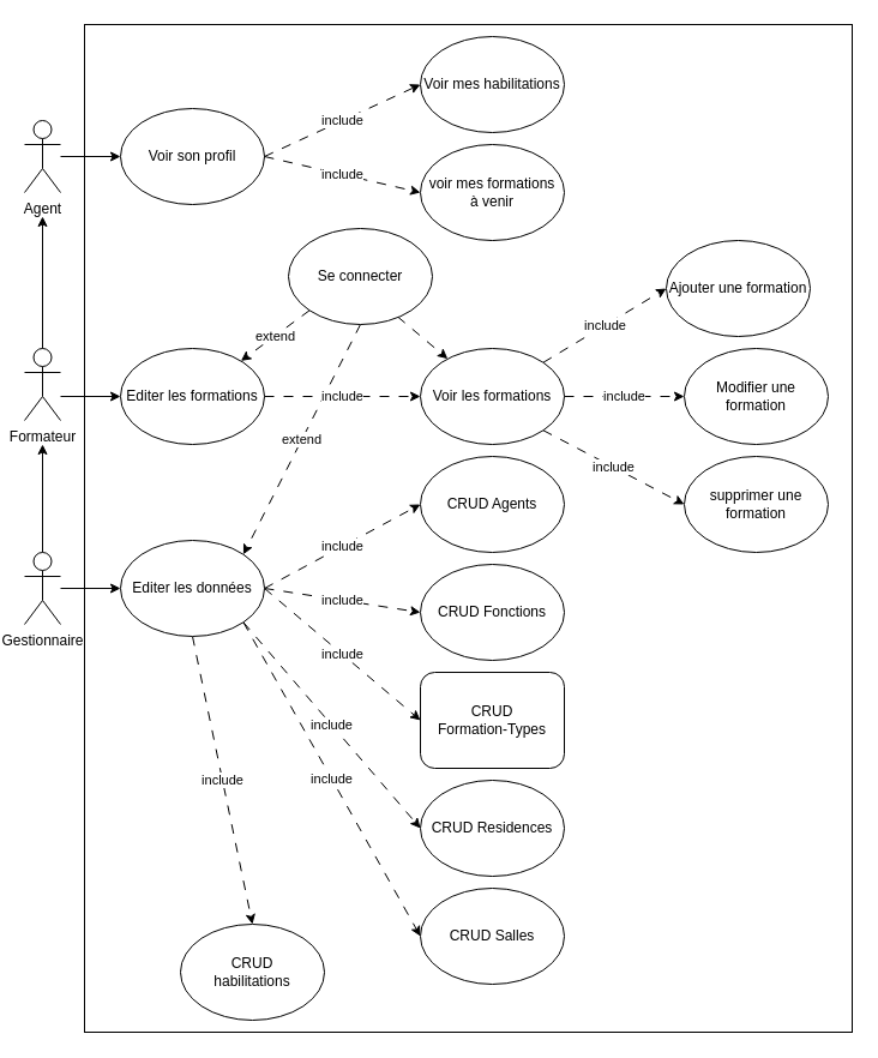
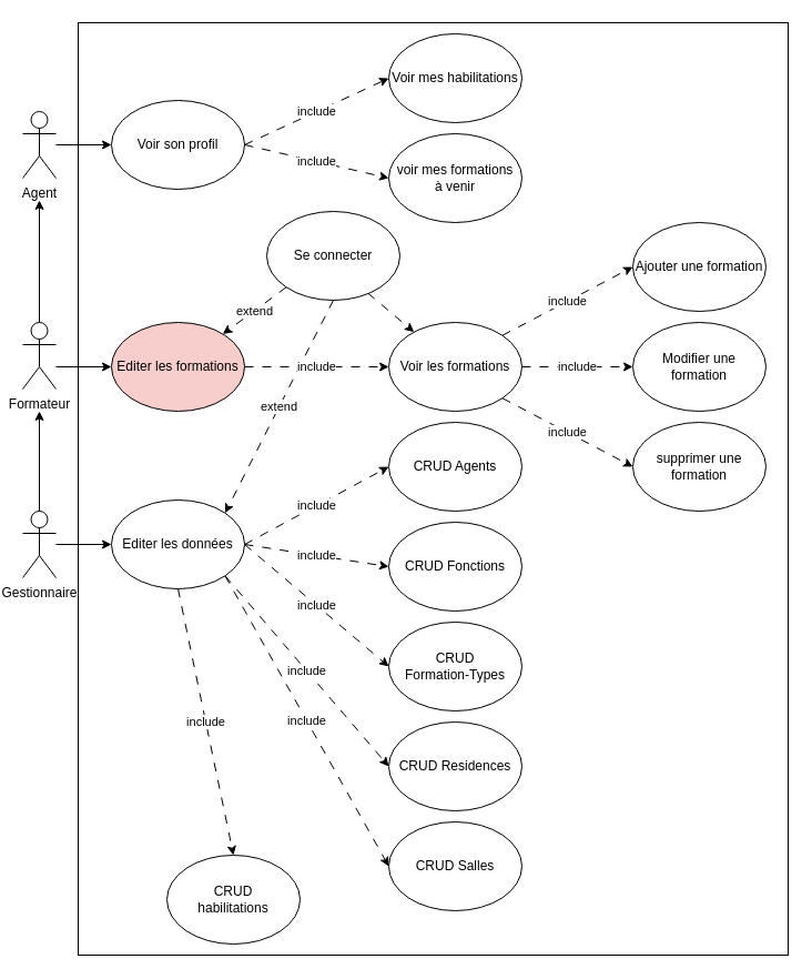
  <mxCell id="0" />
  <mxCell id="1" parent="0" />
  <mxCell id="2" value="Agent" style="shape=umlActor;verticalLabelPosition=bottom;verticalAlign=top;html=1;outlineConnect=0;" vertex="1" parent="1"><mxGeometry x="20" y="100" width="30" height="60" as="geometry" /></mxCell>
  <mxCell id="3" value="Formateur" style="shape=umlActor;verticalLabelPosition=bottom;verticalAlign=top;html=1;outlineConnect=0;" vertex="1" parent="1"><mxGeometry x="20" y="290" width="30" height="60" as="geometry" /></mxCell>
  <mxCell id="4" value="Gestionnaire" style="shape=umlActor;verticalLabelPosition=bottom;verticalAlign=top;html=1;outlineConnect=0;" vertex="1" parent="1"><mxGeometry x="20" y="460" width="30" height="60" as="geometry" /></mxCell>
  <mxCell id="5" value="" style="rounded=0;whiteSpace=wrap;html=1;" vertex="1" parent="1"><mxGeometry x="70" y="20" width="640" height="840" as="geometry" /></mxCell>
  <mxCell id="6" value="" style="endArrow=classic;html=1;exitX=0.5;exitY=0;exitDx=0;exitDy=0;exitPerimeter=0;" edge="1" parent="1" source="4"><mxGeometry width="50" height="50" relative="1" as="geometry"><mxPoint x="380" y="440" as="sourcePoint" /><mxPoint x="35" y="370" as="targetPoint" /></mxGeometry></mxCell>
  <mxCell id="7" value="" style="endArrow=classic;html=1;exitX=0.5;exitY=0;exitDx=0;exitDy=0;exitPerimeter=0;" edge="1" parent="1" source="3"><mxGeometry width="50" height="50" relative="1" as="geometry"><mxPoint x="380" y="440" as="sourcePoint" /><mxPoint x="35" y="180" as="targetPoint" /></mxGeometry></mxCell>
  <mxCell id="8" value="Voir son profil" style="ellipse;whiteSpace=wrap;html=1;" vertex="1" parent="1"><mxGeometry x="100" y="90" width="120" height="80" as="geometry" /></mxCell>
  <mxCell id="9" value="" style="endArrow=classic;html=1;entryX=0;entryY=0.5;entryDx=0;entryDy=0;" edge="1" parent="1" source="2" target="8"><mxGeometry width="50" height="50" relative="1" as="geometry"><mxPoint x="380" y="440" as="sourcePoint" /><mxPoint x="430" y="390" as="targetPoint" /></mxGeometry></mxCell>
  <mxCell id="10" value="extend" style="edgeStyle=none;html=1;exitX=0;exitY=0;exitDx=0;exitDy=0;dashed=1;dashPattern=8 8;" edge="1" parent="1" source="12" target="25"><mxGeometry relative="1" as="geometry" /></mxCell>
  <mxCell id="11" value="extend" style="edgeStyle=none;html=1;exitX=0.5;exitY=1;exitDx=0;exitDy=0;entryX=1;entryY=0;entryDx=0;entryDy=0;dashed=1;dashPattern=8 8;" edge="1" parent="1" source="12" target="20"><mxGeometry relative="1" as="geometry" /></mxCell>
  <mxCell id="12" value="Se connecter" style="ellipse;whiteSpace=wrap;html=1;" vertex="1" parent="1"><mxGeometry x="240" y="190" width="120" height="80" as="geometry" /></mxCell>
- <mxCell id="13" value="Editer les formations" style="ellipse;whiteSpace=wrap;html=1;" vertex="1" parent="1"><mxGeometry x="100" y="290" width="120" height="80" as="geometry" /></mxCell>
+ <mxCell id="13" value="Editer les formations" style="ellipse;whiteSpace=wrap;html=1;fillColor=#f8cecc;" vertex="1" parent="1"><mxGeometry x="100" y="290" width="120" height="80" as="geometry" /></mxCell>
  <mxCell id="14" value="include" style="edgeStyle=none;html=1;exitX=0.5;exitY=1;exitDx=0;exitDy=0;entryX=0.5;entryY=0;entryDx=0;entryDy=0;dashed=1;dashPattern=8 8;" edge="1" parent="1" source="20" target="41"><mxGeometry relative="1" as="geometry" /></mxCell>
  <mxCell id="15" value="include" style="edgeStyle=none;html=1;exitX=1;exitY=1;exitDx=0;exitDy=0;entryX=0;entryY=0.5;entryDx=0;entryDy=0;dashed=1;dashPattern=8 8;" edge="1" parent="1" source="20" target="40"><mxGeometry relative="1" as="geometry" /></mxCell>
  <mxCell id="16" value="include" style="edgeStyle=none;html=1;exitX=1;exitY=1;exitDx=0;exitDy=0;entryX=0;entryY=0.5;entryDx=0;entryDy=0;dashed=1;dashPattern=8 8;" edge="1" parent="1" source="20" target="39"><mxGeometry relative="1" as="geometry" /></mxCell>
  <mxCell id="17" value="include" style="edgeStyle=none;html=1;exitX=1;exitY=0.5;exitDx=0;exitDy=0;entryX=0;entryY=0.5;entryDx=0;entryDy=0;dashed=1;dashPattern=8 8;" edge="1" parent="1" source="20" target="38"><mxGeometry relative="1" as="geometry" /></mxCell>
  <mxCell id="18" value="include" style="edgeStyle=none;html=1;exitX=1;exitY=0.5;exitDx=0;exitDy=0;entryX=0;entryY=0.5;entryDx=0;entryDy=0;dashed=1;dashPattern=8 8;" edge="1" parent="1" source="20" target="37"><mxGeometry relative="1" as="geometry" /></mxCell>
  <mxCell id="19" value="include" style="edgeStyle=none;html=1;exitX=1;exitY=0.5;exitDx=0;exitDy=0;entryX=0;entryY=0.5;entryDx=0;entryDy=0;dashed=1;dashPattern=8 8;" edge="1" parent="1" source="20" target="36"><mxGeometry relative="1" as="geometry" /></mxCell>
  <mxCell id="20" value="Editer les données" style="ellipse;whiteSpace=wrap;html=1;" vertex="1" parent="1"><mxGeometry x="100" y="450" width="120" height="80" as="geometry" /></mxCell>
  <mxCell id="21" value="extend" style="endArrow=classic;html=1;dashed=1;dashPattern=8 8;exitX=0;exitY=1;exitDx=0;exitDy=0;" edge="1" parent="1" source="12" target="13"><mxGeometry width="50" height="50" relative="1" as="geometry"><mxPoint x="390" y="440" as="sourcePoint" /><mxPoint x="440" y="390" as="targetPoint" /></mxGeometry></mxCell>
  <mxCell id="22" value="" style="endArrow=classic;html=1;entryX=0;entryY=0.5;entryDx=0;entryDy=0;" edge="1" parent="1" source="4" target="20"><mxGeometry width="50" height="50" relative="1" as="geometry"><mxPoint x="390" y="440" as="sourcePoint" /><mxPoint x="440" y="390" as="targetPoint" /></mxGeometry></mxCell>
  <mxCell id="23" value="" style="endArrow=classic;html=1;" edge="1" parent="1"><mxGeometry width="50" height="50" relative="1" as="geometry"><mxPoint x="50" y="330" as="sourcePoint" /><mxPoint x="100" y="330" as="targetPoint" /></mxGeometry></mxCell>
  <mxCell id="24" value="include" style="edgeStyle=none;html=1;exitX=1;exitY=0;exitDx=0;exitDy=0;entryX=0;entryY=0.5;entryDx=0;entryDy=0;dashed=1;dashPattern=8 8;" edge="1" parent="1" source="25" target="30"><mxGeometry relative="1" as="geometry" /></mxCell>
  <mxCell id="25" value="Voir les formations" style="ellipse;whiteSpace=wrap;html=1;" vertex="1" parent="1"><mxGeometry x="350" y="290" width="120" height="80" as="geometry" /></mxCell>
  <mxCell id="26" value="Voir mes habilitations" style="ellipse;whiteSpace=wrap;html=1;" vertex="1" parent="1"><mxGeometry x="350" y="30" width="120" height="80" as="geometry" /></mxCell>
  <mxCell id="27" value="voir mes formations&lt;br&gt;à venir" style="ellipse;whiteSpace=wrap;html=1;" vertex="1" parent="1"><mxGeometry x="350" y="120" width="120" height="80" as="geometry" /></mxCell>
  <mxCell id="28" value="include" style="endArrow=classic;html=1;exitX=1;exitY=0.5;exitDx=0;exitDy=0;entryX=0;entryY=0.5;entryDx=0;entryDy=0;dashed=1;dashPattern=8 8;" edge="1" parent="1" source="8" target="27"><mxGeometry width="50" height="50" relative="1" as="geometry"><mxPoint x="390" y="440" as="sourcePoint" /><mxPoint x="440" y="390" as="targetPoint" /></mxGeometry></mxCell>
  <mxCell id="29" value="include" style="endArrow=classic;html=1;dashed=1;dashPattern=8 8;entryX=0;entryY=0.5;entryDx=0;entryDy=0;" edge="1" parent="1" target="26"><mxGeometry width="50" height="50" relative="1" as="geometry"><mxPoint x="220" y="130" as="sourcePoint" /><mxPoint x="440" y="380" as="targetPoint" /></mxGeometry></mxCell>
- <mxCell id="30" value="Ajouter une formation" style="ellipse;whiteSpace=wrap;html=1;" vertex="1" parent="1"><mxGeometry x="555" y="200" width="120" height="80" as="geometry" /></mxCell>
+ <mxCell id="30" value="Ajouter une formation" style="ellipse;whiteSpace=wrap;html=1;" vertex="1" parent="1"><mxGeometry x="570" y="200" width="120" height="80" as="geometry" /></mxCell>
  <mxCell id="31" value="Modifier une formation" style="ellipse;whiteSpace=wrap;html=1;" vertex="1" parent="1"><mxGeometry x="570" y="290" width="120" height="80" as="geometry" /></mxCell>
  <mxCell id="32" value="supprimer une formation" style="ellipse;whiteSpace=wrap;html=1;" vertex="1" parent="1"><mxGeometry x="570" y="380" width="120" height="80" as="geometry" /></mxCell>
  <mxCell id="33" value="include" style="endArrow=classic;html=1;dashed=1;dashPattern=8 8;exitX=1;exitY=0.5;exitDx=0;exitDy=0;entryX=0;entryY=0.5;entryDx=0;entryDy=0;" edge="1" parent="1" source="13" target="25"><mxGeometry width="50" height="50" relative="1" as="geometry"><mxPoint x="390" y="430" as="sourcePoint" /><mxPoint x="440" y="380" as="targetPoint" /></mxGeometry></mxCell>
  <mxCell id="34" value="include" style="endArrow=classic;html=1;dashed=1;dashPattern=8 8;exitX=1;exitY=0.5;exitDx=0;exitDy=0;entryX=0;entryY=0.5;entryDx=0;entryDy=0;" edge="1" parent="1" source="25" target="31"><mxGeometry width="50" height="50" relative="1" as="geometry"><mxPoint x="390" y="430" as="sourcePoint" /><mxPoint x="440" y="380" as="targetPoint" /></mxGeometry></mxCell>
  <mxCell id="35" value="include" style="endArrow=classic;html=1;dashed=1;dashPattern=8 8;exitX=1;exitY=1;exitDx=0;exitDy=0;entryX=0;entryY=0.5;entryDx=0;entryDy=0;" edge="1" parent="1" source="25" target="32"><mxGeometry width="50" height="50" relative="1" as="geometry"><mxPoint x="390" y="430" as="sourcePoint" /><mxPoint x="440" y="380" as="targetPoint" /></mxGeometry></mxCell>
  <mxCell id="36" value="CRUD Agents" style="ellipse;whiteSpace=wrap;html=1;" vertex="1" parent="1"><mxGeometry x="350" y="380" width="120" height="80" as="geometry" /></mxCell>
  <mxCell id="37" value="CRUD Fonctions" style="ellipse;whiteSpace=wrap;html=1;" vertex="1" parent="1"><mxGeometry x="350" y="470" width="120" height="80" as="geometry" /></mxCell>
- <mxCell id="38" value="CRUD&lt;br&gt;Formation-Types" style="whiteSpace=wrap;html=1;rounded=1;" vertex="1" parent="1"><mxGeometry x="350" y="560" width="120" height="80" as="geometry" /></mxCell>
+ <mxCell id="38" value="CRUD&lt;br&gt;Formation-Types" style="ellipse;whiteSpace=wrap;html=1;" vertex="1" parent="1"><mxGeometry x="350" y="560" width="120" height="80" as="geometry" /></mxCell>
  <mxCell id="39" value="CRUD Residences" style="ellipse;whiteSpace=wrap;html=1;" vertex="1" parent="1"><mxGeometry x="350" y="650" width="120" height="80" as="geometry" /></mxCell>
  <mxCell id="40" value="CRUD Salles" style="ellipse;whiteSpace=wrap;html=1;" vertex="1" parent="1"><mxGeometry x="350" y="740" width="120" height="80" as="geometry" /></mxCell>
  <mxCell id="41" value="CRUD&lt;br&gt;habilitations" style="ellipse;whiteSpace=wrap;html=1;" vertex="1" parent="1"><mxGeometry x="150" y="770" width="120" height="80" as="geometry" /></mxCell>
